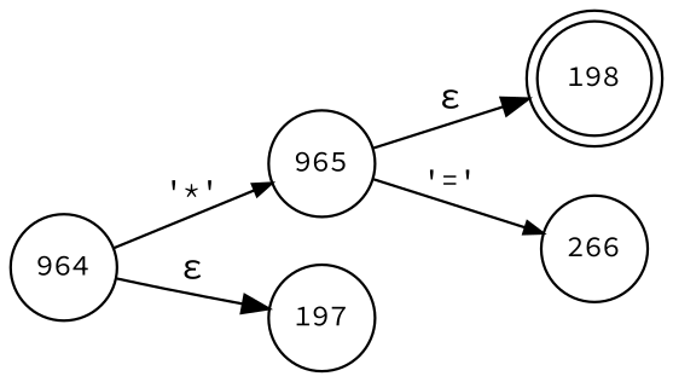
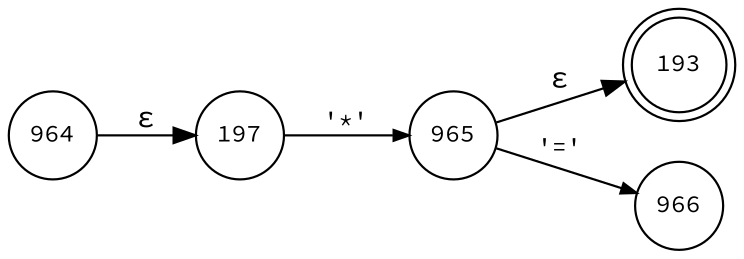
  digraph {
    fontname="Source Code Pro"
    rankdir=LR
    node [fixedsize=true fontname="Source Code Pro" fontsize=11 shape=circle peripheries=1]
    edge [fontname="Source Code Pro"]
-   n1 [label=198 shape=doublecircle width=.6 peripheries=""]
+   n1 [label=193 shape=doublecircle width=.6 peripheries=""]
    n2 [label=964 width=.55]
    n3 [label=965 width=.55]
    n4 [label=197 width=.55]
-   n5 [label=266 width=.55]
-   n2 -> n3 [arrowhead=normal arrowsize=.7 fontsize=11 label="'*'"]
+   n5 [label=966 width=.55]
+   n4 -> n3 [arrowhead=normal arrowsize=.7 fontsize=11 label="'*'"]
    n2 -> n4 [label="&epsilon;"]
    n3 -> n1 [label="&epsilon;"]
    n3 -> n5 [arrowhead=normal arrowsize=.7 fontsize=11 label="'='"]
  }
